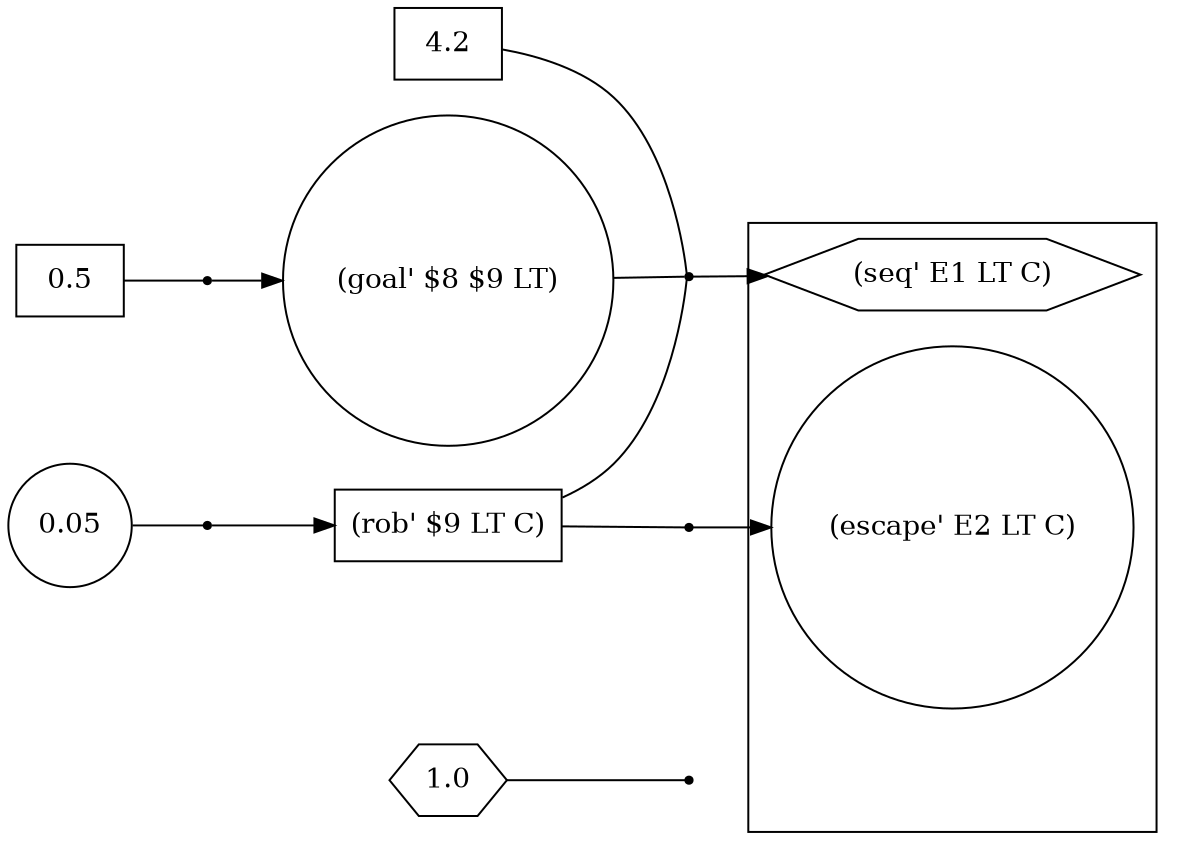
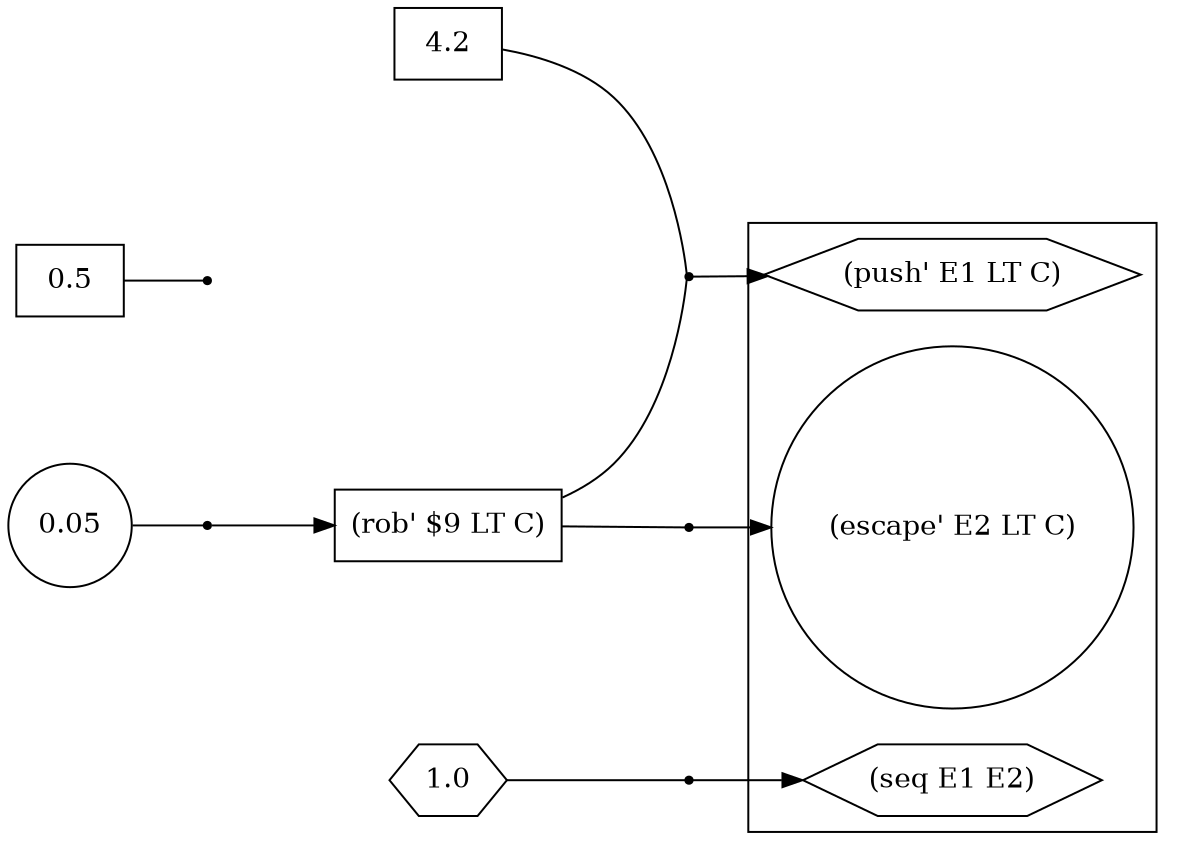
  digraph {
    rankdir=LR
    node [shape=point]
    edge [arrowhead=none]
-   n1 [label="(seq' E1 LT C)" shape=hexagon]
+   n1 [label="(push' E1 LT C)" shape=hexagon]
    n2 [label="(escape' E2 LT C)" shape=circle]
+   n3 [label="(seq E1 E2)" shape=hexagon]
    n4 [label=4.2 shape=box]
    r0
    n6 [label=0.5 shape=box]
    r1
-   n8 [label="(goal' $8 $9 LT)" shape=circle]
    n9 [label=0.05 shape=circle]
    r2
    n11 [label="(rob' $9 LT C)" shape=box]
    r3
    n13 [label=1.0 shape=hexagon]
    r4
    subgraph cluster_1 {
      n1
      n2
+     n3
    }
    n4 -> r0
    r0 -> n1 [arrowhead=""]
    n6 -> r1
-   r1 -> n8 [arrowhead=""]
-   n8 -> r0
    n9 -> r2
    r2 -> n11 [arrowhead=""]
    n11 -> r0
    n11 -> r3
    r3 -> n2 [arrowhead=""]
    n13 -> r4
+   r4 -> n3 [arrowhead=""]
  }
